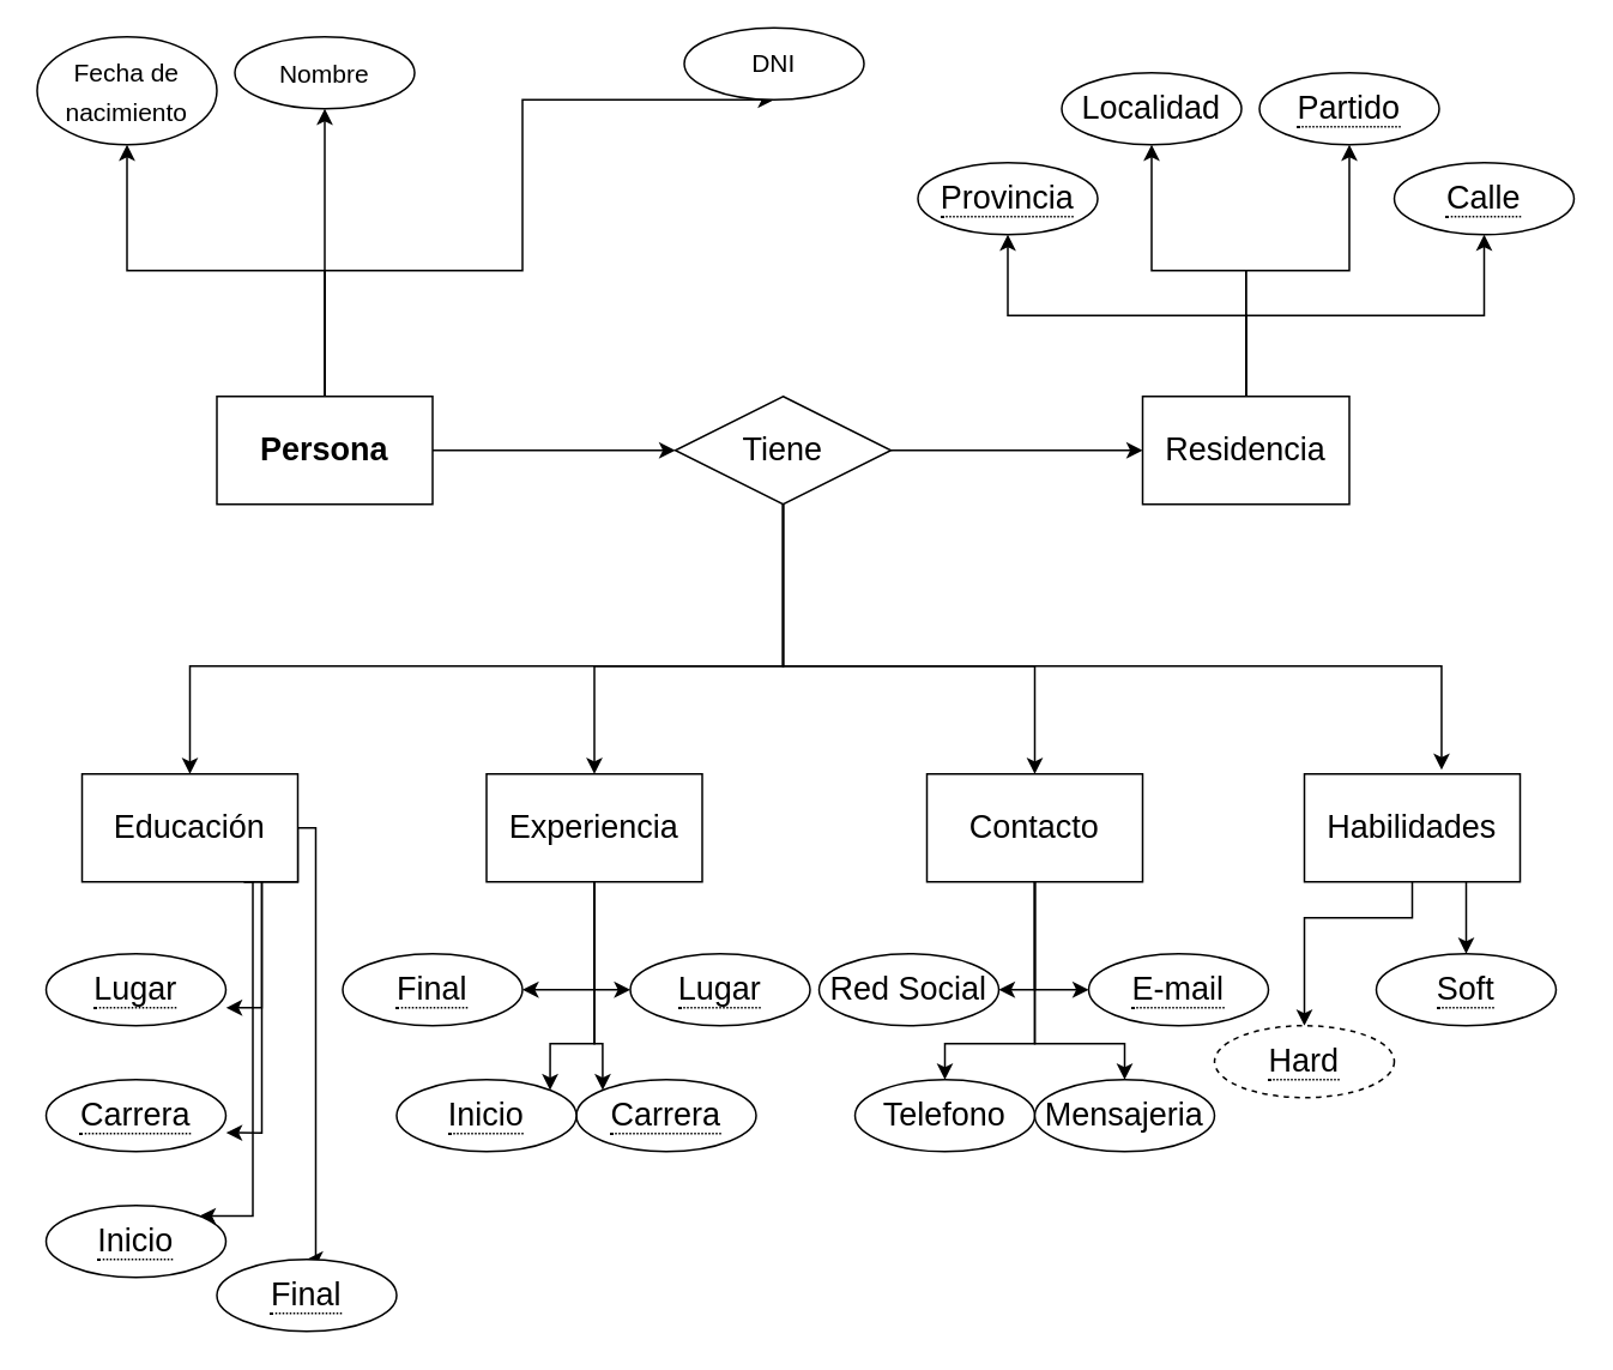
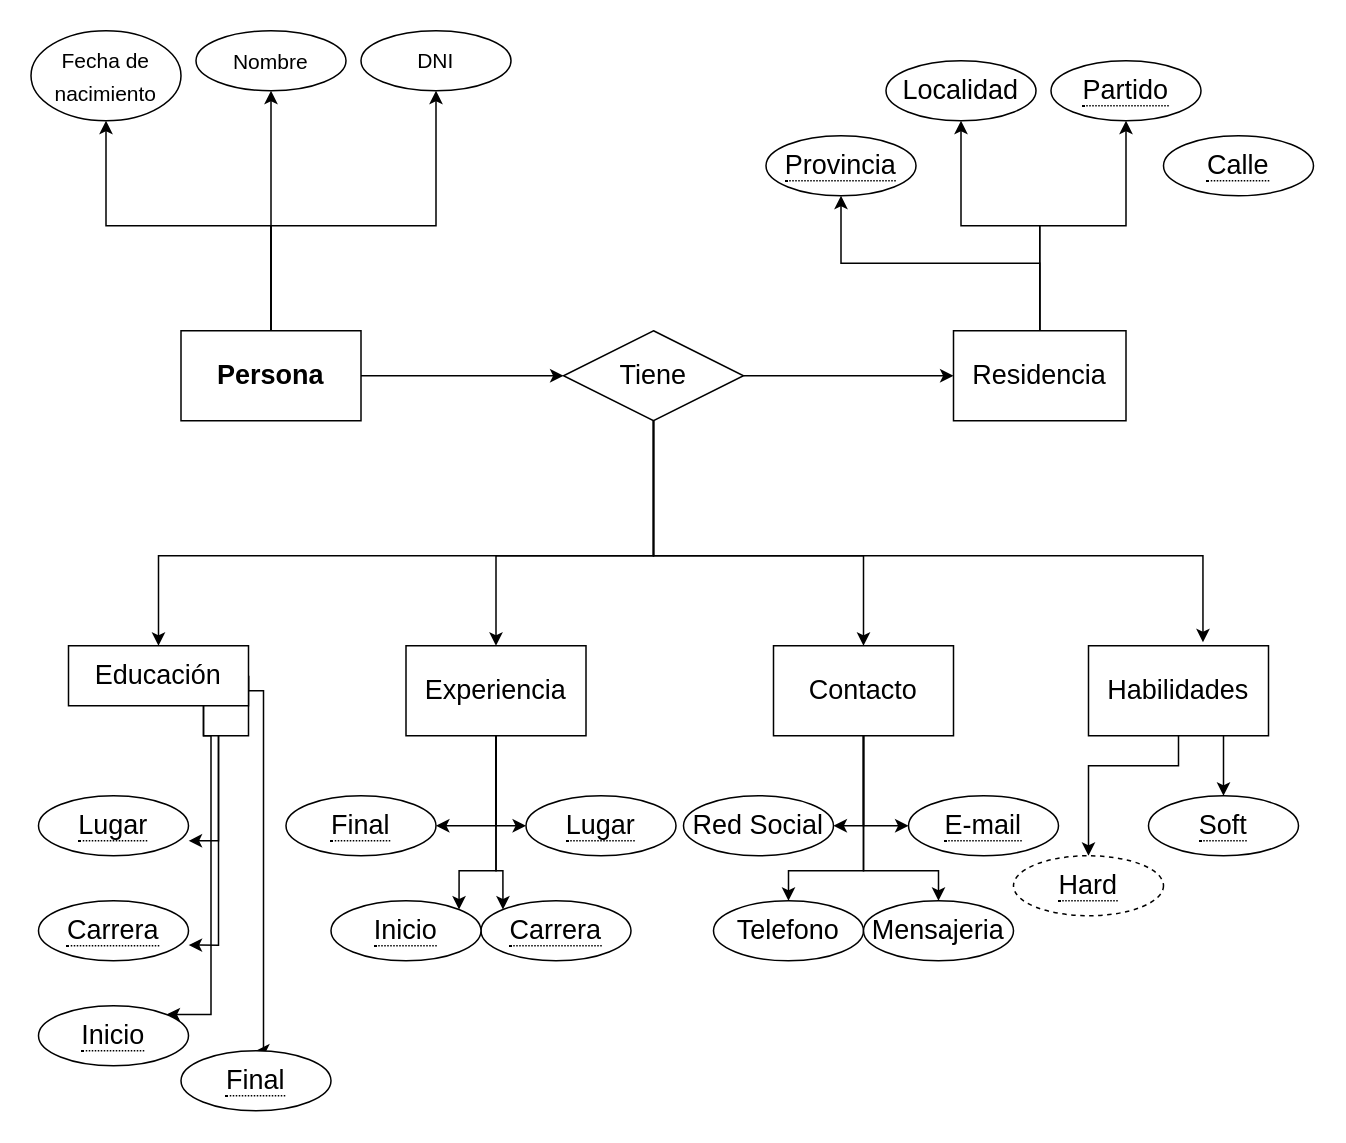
  <mxCell id="0" />
  <mxCell id="1" parent="0" />
  <mxCell id="2" style="edgeStyle=orthogonalEdgeStyle;rounded=0;orthogonalLoop=1;jettySize=auto;html=1;exitX=0.5;exitY=0;exitDx=0;exitDy=0;entryX=0.5;entryY=1;entryDx=0;entryDy=0;fontSize=14;" edge="1" parent="1" source="6" target="26"><mxGeometry relative="1" as="geometry" /></mxCell>
  <mxCell id="3" style="edgeStyle=orthogonalEdgeStyle;rounded=0;orthogonalLoop=1;jettySize=auto;html=1;exitX=0.5;exitY=0;exitDx=0;exitDy=0;entryX=0.5;entryY=1;entryDx=0;entryDy=0;fontSize=14;" edge="1" parent="1" source="6" target="28"><mxGeometry relative="1" as="geometry"><Array as="points"><mxPoint x="180" y="150" /><mxPoint x="290" y="150" /></Array></mxGeometry></mxCell>
  <mxCell id="4" style="edgeStyle=orthogonalEdgeStyle;rounded=0;orthogonalLoop=1;jettySize=auto;html=1;exitX=1;exitY=0.5;exitDx=0;exitDy=0;fontSize=14;" edge="1" parent="1" source="6" target="25"><mxGeometry relative="1" as="geometry" /></mxCell>
  <mxCell id="5" style="edgeStyle=orthogonalEdgeStyle;rounded=0;orthogonalLoop=1;jettySize=auto;html=1;exitX=0.5;exitY=0;exitDx=0;exitDy=0;entryX=0.5;entryY=1;entryDx=0;entryDy=0;fontSize=18;" edge="1" parent="1" source="6" target="27"><mxGeometry relative="1" as="geometry" /></mxCell>
  <mxCell id="6" value="&lt;b&gt;&lt;font style=&quot;font-size: 18px;&quot;&gt;Persona&lt;/font&gt;&lt;/b&gt;" style="rounded=0;whiteSpace=wrap;html=1;" vertex="1" parent="1"><mxGeometry x="120" y="220" width="120" height="60" as="geometry" /></mxCell>
  <mxCell id="7" style="edgeStyle=orthogonalEdgeStyle;rounded=0;orthogonalLoop=1;jettySize=auto;html=1;exitX=0.75;exitY=1;exitDx=0;exitDy=0;entryX=0.5;entryY=0;entryDx=0;entryDy=0;fontSize=18;" edge="1" parent="1" source="9" target="46"><mxGeometry relative="1" as="geometry" /></mxCell>
  <mxCell id="8" style="edgeStyle=orthogonalEdgeStyle;rounded=0;orthogonalLoop=1;jettySize=auto;html=1;exitX=0.5;exitY=1;exitDx=0;exitDy=0;entryX=0.5;entryY=0;entryDx=0;entryDy=0;fontSize=18;" edge="1" parent="1" source="9" target="47"><mxGeometry relative="1" as="geometry"><Array as="points"><mxPoint x="785" y="510" /><mxPoint x="725" y="510" /></Array></mxGeometry></mxCell>
  <mxCell id="9" value="Habilidades" style="rounded=0;whiteSpace=wrap;html=1;fontSize=18;" vertex="1" parent="1"><mxGeometry x="725" y="430" width="120" height="60" as="geometry" /></mxCell>
  <mxCell id="10" style="edgeStyle=orthogonalEdgeStyle;rounded=0;orthogonalLoop=1;jettySize=auto;html=1;exitX=0.75;exitY=1;exitDx=0;exitDy=0;entryX=1;entryY=0;entryDx=0;entryDy=0;fontSize=18;" edge="1" parent="1" source="14" target="36"><mxGeometry relative="1" as="geometry"><Array as="points"><mxPoint x="140" y="490" /></Array></mxGeometry></mxCell>
  <mxCell id="11" style="edgeStyle=orthogonalEdgeStyle;rounded=0;orthogonalLoop=1;jettySize=auto;html=1;exitX=0.75;exitY=1;exitDx=0;exitDy=0;entryX=1.001;entryY=0.751;entryDx=0;entryDy=0;entryPerimeter=0;fontSize=18;" edge="1" parent="1" source="14" target="34"><mxGeometry relative="1" as="geometry"><Array as="points"><mxPoint x="145" y="490" /><mxPoint x="145" y="560" /></Array></mxGeometry></mxCell>
  <mxCell id="12" style="edgeStyle=orthogonalEdgeStyle;rounded=0;orthogonalLoop=1;jettySize=auto;html=1;exitX=1;exitY=0.5;exitDx=0;exitDy=0;entryX=1.001;entryY=0.739;entryDx=0;entryDy=0;entryPerimeter=0;fontSize=18;" edge="1" parent="1" source="14" target="35"><mxGeometry relative="1" as="geometry"><Array as="points"><mxPoint x="165" y="490" /><mxPoint x="145" y="490" /><mxPoint x="145" y="630" /></Array></mxGeometry></mxCell>
  <mxCell id="13" style="edgeStyle=orthogonalEdgeStyle;rounded=0;orthogonalLoop=1;jettySize=auto;html=1;exitX=1;exitY=0.5;exitDx=0;exitDy=0;entryX=0.5;entryY=0;entryDx=0;entryDy=0;fontSize=18;" edge="1" parent="1" source="14" target="37"><mxGeometry relative="1" as="geometry"><Array as="points"><mxPoint x="175" y="460" /><mxPoint x="175" y="700" /></Array></mxGeometry></mxCell>
- <mxCell id="14" value="Educación" style="rounded=0;whiteSpace=wrap;html=1;fontSize=18;" vertex="1" parent="1"><mxGeometry x="45" y="430" width="120" height="60" as="geometry" /></mxCell>
+ <mxCell id="14" value="Educación" style="rounded=0;whiteSpace=wrap;html=1;fontSize=18;" vertex="1" parent="1"><mxGeometry x="45" y="430" width="120" height="40" as="geometry" /></mxCell>
  <mxCell id="15" style="edgeStyle=orthogonalEdgeStyle;rounded=0;orthogonalLoop=1;jettySize=auto;html=1;exitX=0.5;exitY=1;exitDx=0;exitDy=0;entryX=1;entryY=0.5;entryDx=0;entryDy=0;fontSize=18;" edge="1" parent="1" source="19" target="41"><mxGeometry relative="1" as="geometry" /></mxCell>
  <mxCell id="16" style="edgeStyle=orthogonalEdgeStyle;rounded=0;orthogonalLoop=1;jettySize=auto;html=1;exitX=0.5;exitY=1;exitDx=0;exitDy=0;entryX=0;entryY=0.5;entryDx=0;entryDy=0;fontSize=18;" edge="1" parent="1" source="19" target="38"><mxGeometry relative="1" as="geometry" /></mxCell>
  <mxCell id="17" style="edgeStyle=orthogonalEdgeStyle;rounded=0;orthogonalLoop=1;jettySize=auto;html=1;exitX=0.5;exitY=1;exitDx=0;exitDy=0;entryX=1;entryY=0;entryDx=0;entryDy=0;fontSize=18;" edge="1" parent="1" source="19" target="40"><mxGeometry relative="1" as="geometry"><Array as="points"><mxPoint x="330" y="580" /><mxPoint x="305" y="580" /></Array></mxGeometry></mxCell>
  <mxCell id="18" style="edgeStyle=orthogonalEdgeStyle;rounded=0;orthogonalLoop=1;jettySize=auto;html=1;exitX=0.5;exitY=1;exitDx=0;exitDy=0;entryX=0;entryY=0;entryDx=0;entryDy=0;fontSize=18;" edge="1" parent="1" source="19" target="39"><mxGeometry relative="1" as="geometry"><Array as="points"><mxPoint x="330" y="580" /><mxPoint x="335" y="580" /></Array></mxGeometry></mxCell>
  <mxCell id="19" value="Experiencia" style="rounded=0;whiteSpace=wrap;html=1;fontSize=18;" vertex="1" parent="1"><mxGeometry x="270" y="430" width="120" height="60" as="geometry" /></mxCell>
  <mxCell id="20" style="edgeStyle=orthogonalEdgeStyle;rounded=0;orthogonalLoop=1;jettySize=auto;html=1;exitX=0.5;exitY=1;exitDx=0;exitDy=0;entryX=0.5;entryY=0;entryDx=0;entryDy=0;fontSize=14;" edge="1" parent="1" source="25" target="19"><mxGeometry relative="1" as="geometry"><Array as="points"><mxPoint x="435" y="370" /><mxPoint x="330" y="370" /></Array></mxGeometry></mxCell>
  <mxCell id="21" style="edgeStyle=orthogonalEdgeStyle;rounded=0;orthogonalLoop=1;jettySize=auto;html=1;exitX=0.5;exitY=1;exitDx=0;exitDy=0;entryX=0.636;entryY=-0.039;entryDx=0;entryDy=0;entryPerimeter=0;fontSize=14;" edge="1" parent="1" source="25" target="9"><mxGeometry relative="1" as="geometry"><Array as="points"><mxPoint x="435" y="370" /><mxPoint x="801" y="370" /></Array></mxGeometry></mxCell>
  <mxCell id="22" style="edgeStyle=orthogonalEdgeStyle;rounded=0;orthogonalLoop=1;jettySize=auto;html=1;exitX=0.5;exitY=1;exitDx=0;exitDy=0;entryX=0.5;entryY=0;entryDx=0;entryDy=0;fontSize=14;" edge="1" parent="1" source="25" target="14"><mxGeometry relative="1" as="geometry"><Array as="points"><mxPoint x="435" y="370" /><mxPoint x="105" y="370" /></Array></mxGeometry></mxCell>
  <mxCell id="23" style="edgeStyle=orthogonalEdgeStyle;rounded=0;orthogonalLoop=1;jettySize=auto;html=1;exitX=0.5;exitY=1;exitDx=0;exitDy=0;entryX=0.5;entryY=0;entryDx=0;entryDy=0;fontSize=18;" edge="1" parent="1" source="25" target="33"><mxGeometry relative="1" as="geometry"><Array as="points"><mxPoint x="435" y="370" /><mxPoint x="575" y="370" /></Array></mxGeometry></mxCell>
  <mxCell id="24" style="edgeStyle=orthogonalEdgeStyle;rounded=0;orthogonalLoop=1;jettySize=auto;html=1;exitX=1;exitY=0.5;exitDx=0;exitDy=0;entryX=0;entryY=0.5;entryDx=0;entryDy=0;fontSize=18;" edge="1" parent="1" source="25" target="52"><mxGeometry relative="1" as="geometry" /></mxCell>
  <mxCell id="25" value="Tiene" style="shape=rhombus;perimeter=rhombusPerimeter;whiteSpace=wrap;html=1;align=center;fontSize=18;" vertex="1" parent="1"><mxGeometry x="375" y="220" width="120" height="60" as="geometry" /></mxCell>
  <mxCell id="26" value="&lt;font style=&quot;font-size: 14px;&quot;&gt;Nombre&lt;/font&gt;" style="ellipse;whiteSpace=wrap;html=1;align=center;fontSize=18;" vertex="1" parent="1"><mxGeometry x="130" y="20" width="100" height="40" as="geometry" /></mxCell>
  <mxCell id="27" value="&lt;font style=&quot;font-size: 14px;&quot;&gt;Fecha de nacimiento&lt;/font&gt;" style="ellipse;whiteSpace=wrap;html=1;align=center;fontSize=18;" vertex="1" parent="1"><mxGeometry x="20" y="20" width="100" height="60" as="geometry" /></mxCell>
- <mxCell id="28" value="DNI" style="ellipse;whiteSpace=wrap;html=1;align=center;fontSize=14;" vertex="1" parent="1"><mxGeometry x="380" y="15" width="100" height="40" as="geometry" /></mxCell>
+ <mxCell id="28" value="DNI" style="ellipse;whiteSpace=wrap;html=1;align=center;fontSize=14;" vertex="1" parent="1"><mxGeometry x="240" y="20" width="100" height="40" as="geometry" /></mxCell>
  <mxCell id="29" value="" style="edgeStyle=orthogonalEdgeStyle;rounded=0;orthogonalLoop=1;jettySize=auto;html=1;fontSize=18;" edge="1" parent="1" source="33" target="45"><mxGeometry relative="1" as="geometry"><Array as="points"><mxPoint x="575" y="580" /><mxPoint x="625" y="580" /></Array></mxGeometry></mxCell>
  <mxCell id="30" style="edgeStyle=orthogonalEdgeStyle;rounded=0;orthogonalLoop=1;jettySize=auto;html=1;exitX=0.5;exitY=1;exitDx=0;exitDy=0;entryX=1;entryY=0.5;entryDx=0;entryDy=0;fontSize=18;" edge="1" parent="1" source="33" target="43"><mxGeometry relative="1" as="geometry" /></mxCell>
  <mxCell id="31" style="edgeStyle=orthogonalEdgeStyle;rounded=0;orthogonalLoop=1;jettySize=auto;html=1;exitX=0.5;exitY=1;exitDx=0;exitDy=0;entryX=0;entryY=0.5;entryDx=0;entryDy=0;fontSize=18;" edge="1" parent="1" source="33" target="42"><mxGeometry relative="1" as="geometry" /></mxCell>
  <mxCell id="32" style="edgeStyle=orthogonalEdgeStyle;rounded=0;orthogonalLoop=1;jettySize=auto;html=1;entryX=0.5;entryY=0;entryDx=0;entryDy=0;fontSize=18;" edge="1" parent="1" source="33" target="44"><mxGeometry relative="1" as="geometry"><Array as="points"><mxPoint x="575" y="580" /><mxPoint x="525" y="580" /></Array></mxGeometry></mxCell>
  <mxCell id="33" value="&lt;font style=&quot;font-size: 18px;&quot;&gt;Contacto&lt;/font&gt;" style="whiteSpace=wrap;html=1;align=center;fontSize=14;" vertex="1" parent="1"><mxGeometry x="515" y="430" width="120" height="60" as="geometry" /></mxCell>
  <mxCell id="34" value="&lt;span style=&quot;border-bottom: 1px dotted&quot;&gt;Lugar&lt;/span&gt;" style="ellipse;whiteSpace=wrap;html=1;align=center;fontSize=18;" vertex="1" parent="1"><mxGeometry y="530" width="100" height="40" as="geometry" x="25" /></mxCell>
  <mxCell id="35" value="&lt;span style=&quot;border-bottom: 1px dotted&quot;&gt;Carrera&lt;/span&gt;" style="ellipse;whiteSpace=wrap;html=1;align=center;fontSize=18;" vertex="1" parent="1"><mxGeometry y="600" width="100" height="40" as="geometry" x="25" /></mxCell>
  <mxCell id="36" value="&lt;span style=&quot;border-bottom: 1px dotted&quot;&gt;Inicio&lt;/span&gt;" style="ellipse;whiteSpace=wrap;html=1;align=center;fontSize=18;" vertex="1" parent="1"><mxGeometry y="670" width="100" height="40" as="geometry" x="25" /></mxCell>
  <mxCell id="37" value="&lt;span style=&quot;border-bottom: 1px dotted&quot;&gt;Final&lt;/span&gt;" style="ellipse;whiteSpace=wrap;html=1;align=center;fontSize=18;" vertex="1" parent="1"><mxGeometry x="120" y="700" width="100" height="40" as="geometry" /></mxCell>
  <mxCell id="38" value="&lt;span style=&quot;border-bottom: 1px dotted&quot;&gt;Lugar&lt;/span&gt;" style="ellipse;whiteSpace=wrap;html=1;align=center;fontSize=18;" vertex="1" parent="1"><mxGeometry x="350" y="530" width="100" height="40" as="geometry" /></mxCell>
  <mxCell id="39" value="&lt;span style=&quot;border-bottom: 1px dotted&quot;&gt;Carrera&lt;/span&gt;" style="ellipse;whiteSpace=wrap;html=1;align=center;fontSize=18;" vertex="1" parent="1"><mxGeometry x="320" y="600" width="100" height="40" as="geometry" /></mxCell>
  <mxCell id="40" value="&lt;span style=&quot;border-bottom: 1px dotted&quot;&gt;Inicio&lt;/span&gt;" style="ellipse;whiteSpace=wrap;html=1;align=center;fontSize=18;" vertex="1" parent="1"><mxGeometry x="220" y="600" width="100" height="40" as="geometry" /></mxCell>
  <mxCell id="41" value="&lt;span style=&quot;border-bottom: 1px dotted&quot;&gt;Final&lt;/span&gt;" style="ellipse;whiteSpace=wrap;html=1;align=center;fontSize=18;" vertex="1" parent="1"><mxGeometry x="190" y="530" width="100" height="40" as="geometry" /></mxCell>
  <mxCell id="42" value="&lt;span style=&quot;border-bottom: 1px dotted&quot;&gt;E-mail&lt;/span&gt;" style="ellipse;whiteSpace=wrap;html=1;align=center;fontSize=18;" vertex="1" parent="1"><mxGeometry x="605" y="530" width="100" height="40" as="geometry" /></mxCell>
  <mxCell id="43" value="Red Social" style="ellipse;whiteSpace=wrap;html=1;align=center;fontSize=18;" vertex="1" parent="1"><mxGeometry x="455" y="530" width="100" height="40" as="geometry" /></mxCell>
  <mxCell id="44" value="Telefono" style="ellipse;whiteSpace=wrap;html=1;align=center;fontSize=18;" vertex="1" parent="1"><mxGeometry x="475" y="600" width="100" height="40" as="geometry" /></mxCell>
  <mxCell id="45" value="Mensajeria" style="ellipse;whiteSpace=wrap;html=1;align=center;fontSize=18;" vertex="1" parent="1"><mxGeometry x="575" y="600" width="100" height="40" as="geometry" /></mxCell>
  <mxCell id="46" value="&lt;span style=&quot;border-bottom: 1px dotted&quot;&gt;Soft&lt;/span&gt;" style="ellipse;whiteSpace=wrap;html=1;align=center;fontSize=18;" vertex="1" parent="1"><mxGeometry x="765" y="530" width="100" height="40" as="geometry" /></mxCell>
  <mxCell id="47" value="&lt;span style=&quot;border-bottom: 1px dotted&quot;&gt;Hard&lt;/span&gt;" style="ellipse;whiteSpace=wrap;html=1;align=center;fontSize=18;dashed=1;" vertex="1" parent="1"><mxGeometry x="675" y="570" width="100" height="40" as="geometry" /></mxCell>
  <mxCell id="48" style="edgeStyle=orthogonalEdgeStyle;rounded=0;orthogonalLoop=1;jettySize=auto;html=1;exitX=0.5;exitY=0;exitDx=0;exitDy=0;entryX=0.5;entryY=1;entryDx=0;entryDy=0;fontSize=18;" edge="1" parent="1" source="52" target="53"><mxGeometry relative="1" as="geometry" /></mxCell>
  <mxCell id="49" style="edgeStyle=orthogonalEdgeStyle;rounded=0;orthogonalLoop=1;jettySize=auto;html=1;exitX=0.5;exitY=0;exitDx=0;exitDy=0;entryX=0.5;entryY=1;entryDx=0;entryDy=0;fontSize=18;" edge="1" parent="1" source="52" target="55"><mxGeometry relative="1" as="geometry" /></mxCell>
  <mxCell id="50" style="edgeStyle=orthogonalEdgeStyle;rounded=0;orthogonalLoop=1;jettySize=auto;html=1;exitX=0.5;exitY=0;exitDx=0;exitDy=0;entryX=0.5;entryY=1;entryDx=0;entryDy=0;fontSize=18;" edge="1" parent="1" source="52" target="54"><mxGeometry relative="1" as="geometry" /></mxCell>
- <mxCell id="51" style="edgeStyle=orthogonalEdgeStyle;rounded=0;orthogonalLoop=1;jettySize=auto;html=1;exitX=0.5;exitY=0;exitDx=0;exitDy=0;fontSize=18;entryX=0.5;entryY=1;entryDx=0;entryDy=0;" edge="1" parent="1" source="52" target="56"><mxGeometry relative="1" as="geometry"><mxPoint x="825" y="140" as="targetPoint" /></mxGeometry></mxCell>
  <mxCell id="52" value="Residencia" style="whiteSpace=wrap;html=1;align=center;fontSize=18;" vertex="1" parent="1"><mxGeometry x="635" y="220" width="115" height="60" as="geometry" /></mxCell>
  <mxCell id="53" value="Localidad" style="ellipse;whiteSpace=wrap;html=1;align=center;fontSize=18;" vertex="1" parent="1"><mxGeometry x="590" y="40" width="100" height="40" as="geometry" /></mxCell>
  <mxCell id="54" value="&lt;span style=&quot;border-bottom: 1px dotted&quot;&gt;Provincia&lt;/span&gt;" style="ellipse;whiteSpace=wrap;html=1;align=center;fontSize=18;" vertex="1" parent="1"><mxGeometry x="510" y="90" width="100" height="40" as="geometry" /></mxCell>
  <mxCell id="55" value="&lt;span style=&quot;border-bottom: 1px dotted&quot;&gt;Partido&lt;/span&gt;" style="ellipse;whiteSpace=wrap;html=1;align=center;fontSize=18;" vertex="1" parent="1"><mxGeometry x="700" y="40" width="100" height="40" as="geometry" /></mxCell>
  <mxCell id="56" value="&lt;span style=&quot;border-bottom: 1px dotted&quot;&gt;Calle&lt;/span&gt;" style="ellipse;whiteSpace=wrap;html=1;align=center;fontSize=18;" vertex="1" parent="1"><mxGeometry x="775" y="90" width="100" height="40" as="geometry" /></mxCell>
